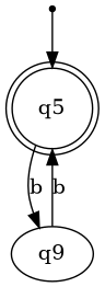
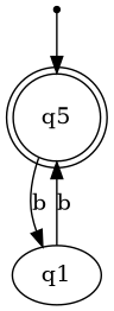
  digraph {
    inic [shape=point]
    n2 [label=q5 shape=doublecircle]
-   q1 [label=q9]
+   q1
    inic -> n2
    n2 -> q1 [label=b]
    q1 -> n2 [label=b]
  }
